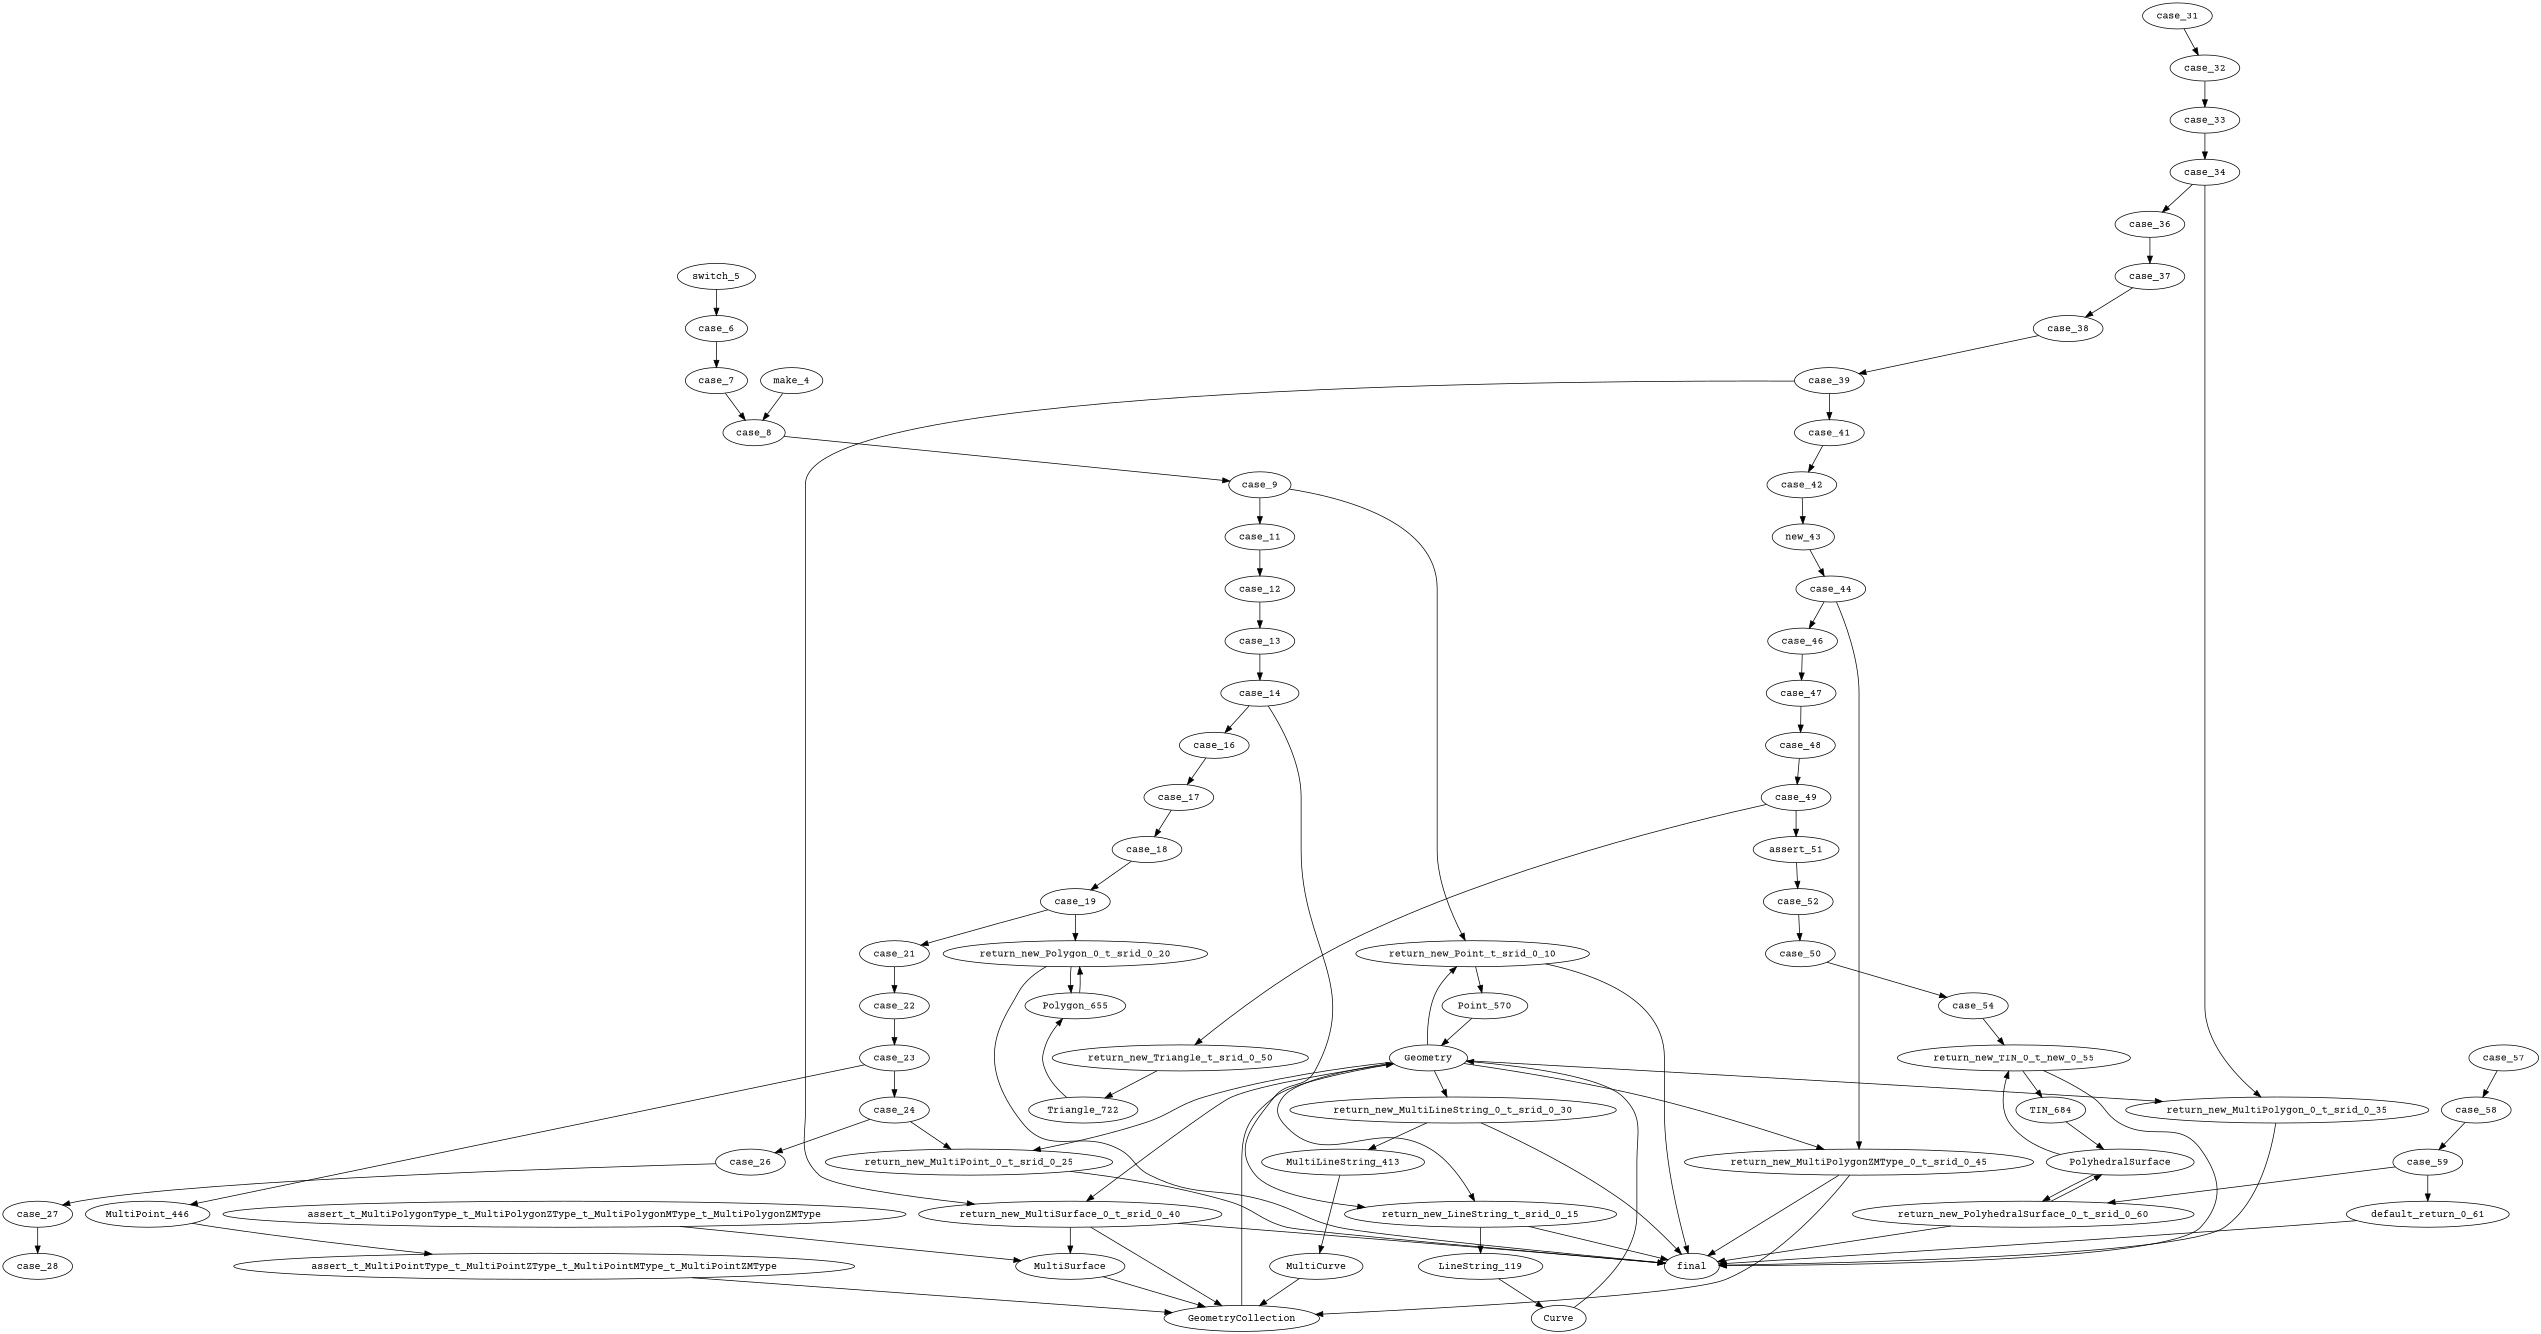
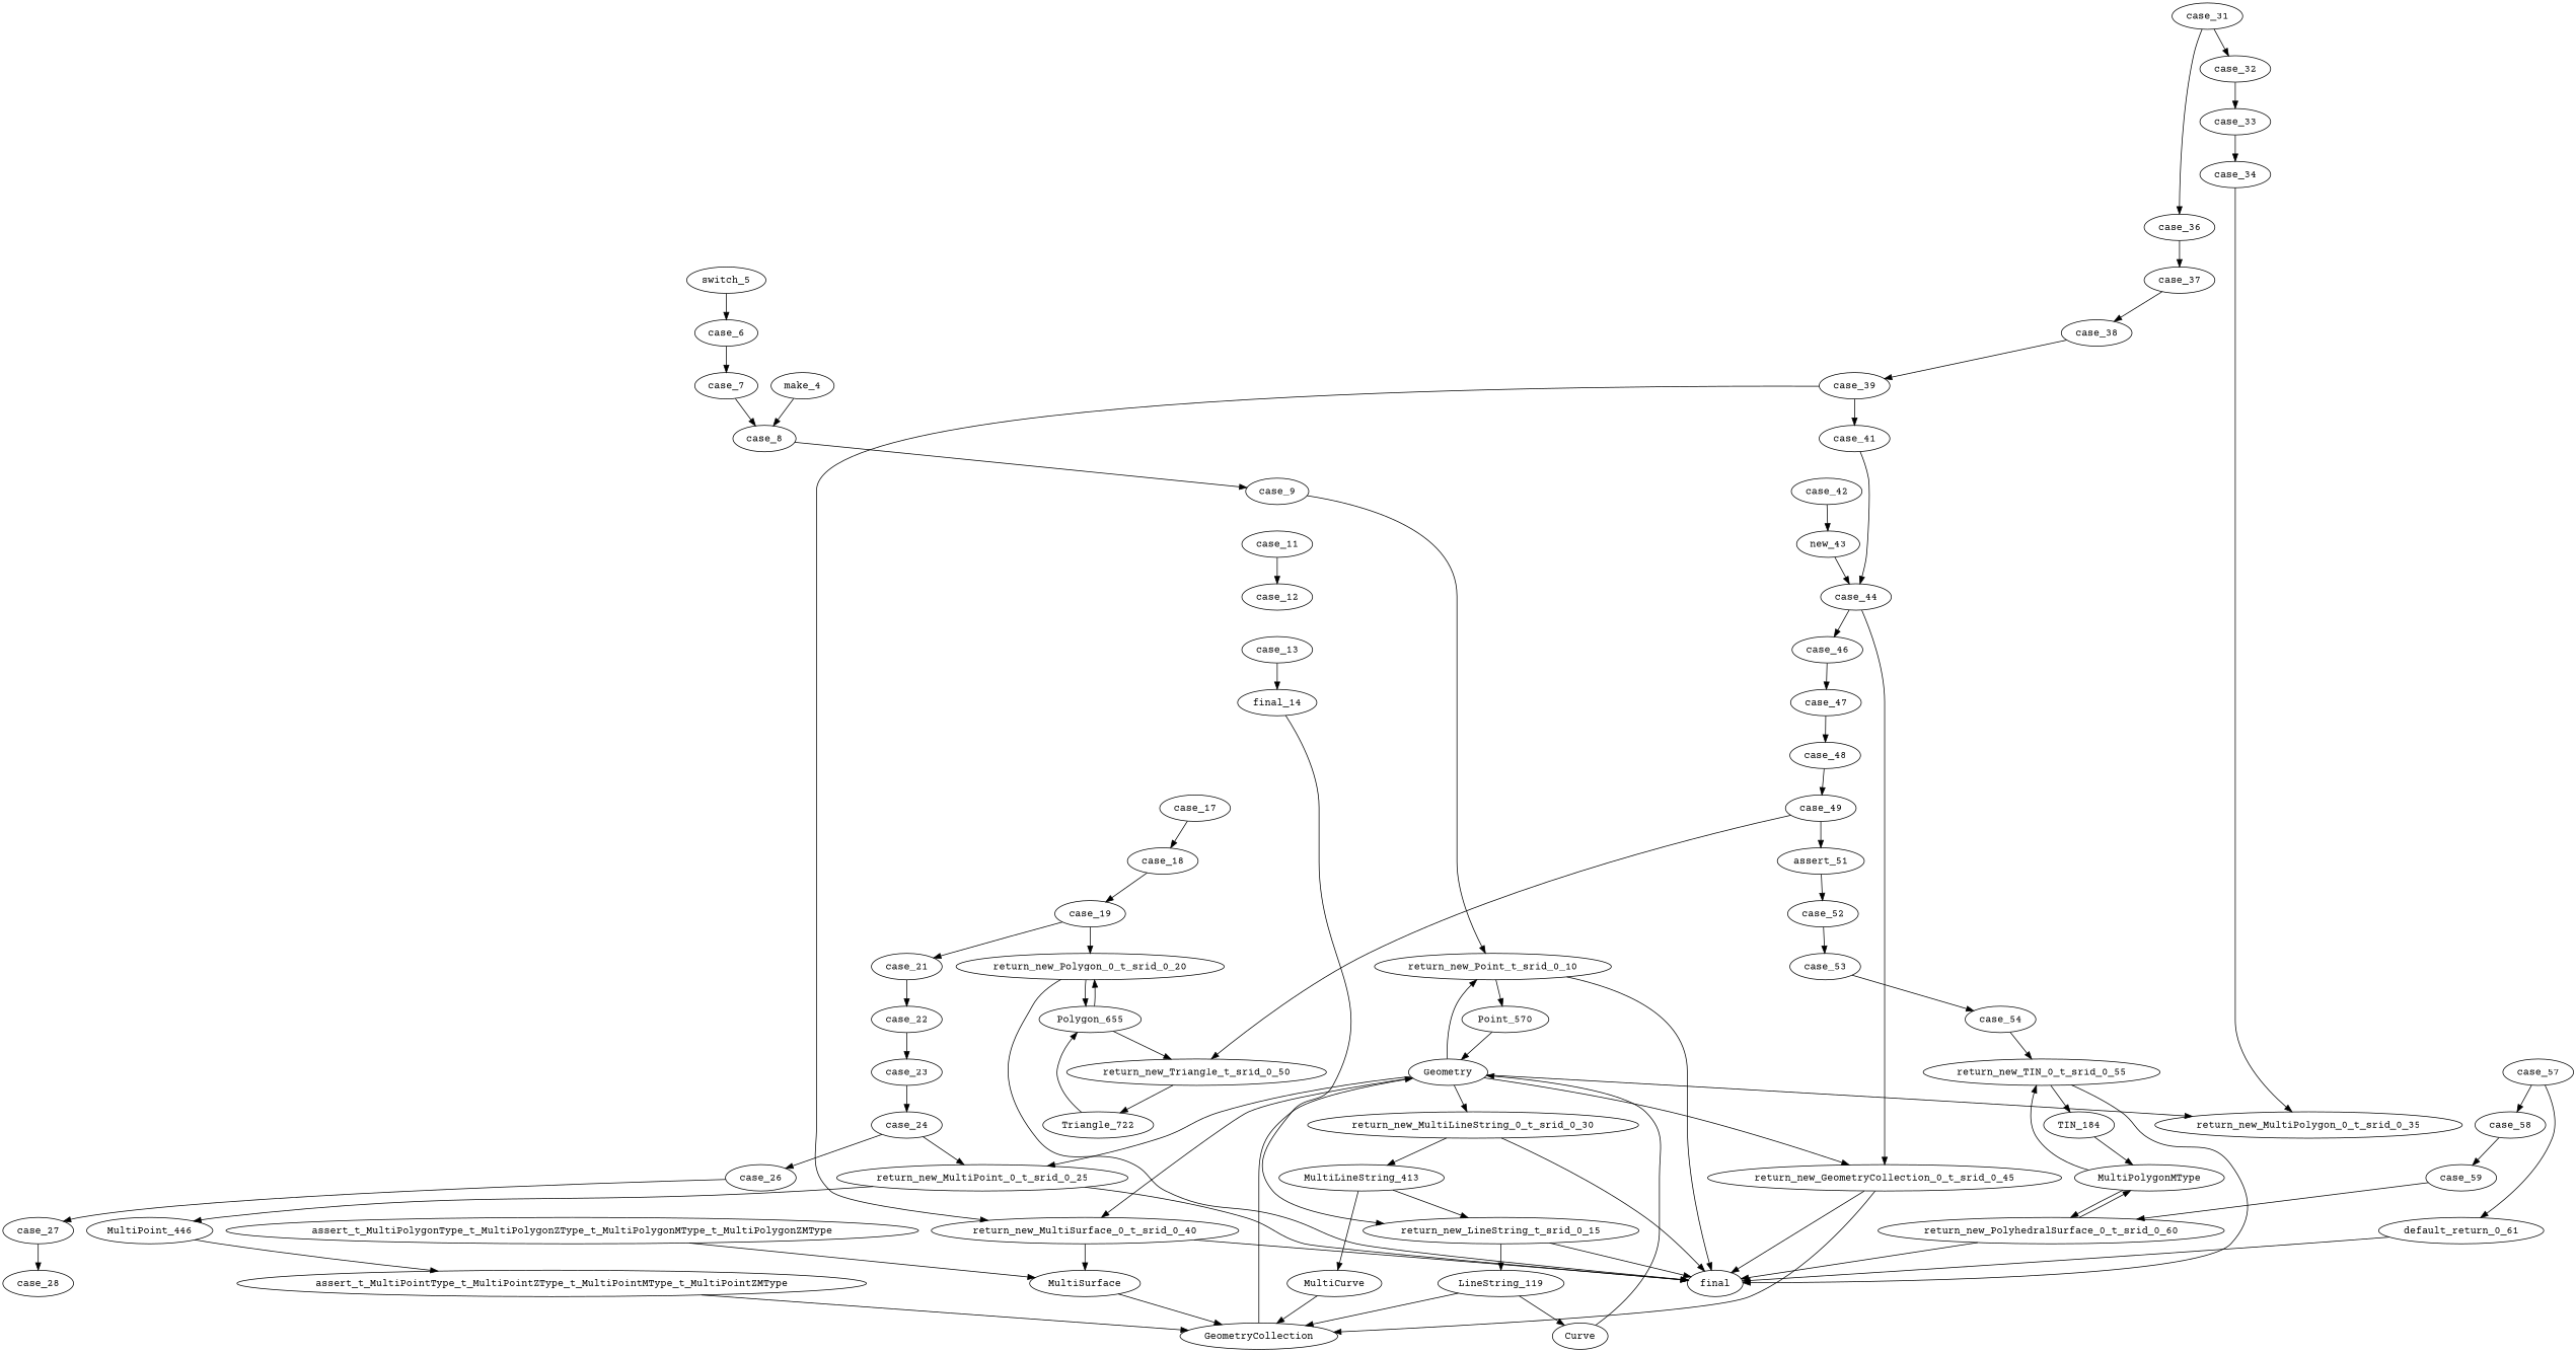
  strict digraph {
    fontname="Courier Prime"
    node [fontname="Courier Prime"]
    edge [fontname="Courier Prime"]
    make_4
    case_8
    switch_5
    case_6
    case_7
    case_9
    return_new_Point_t_srid_0_10
    case_11
    final
    Point_570
    case_12
    Geometry
    case_13
-   case_14
+   case_14 [label=final_14]
    return_new_LineString_t_srid_0_15
-   case_16
    LineString_119
    case_17
    Curve
    case_18
    case_19
    return_new_Polygon_0_t_srid_0_20
    case_21
    Polygon_655
    case_22
    return_new_Triangle_t_srid_0_50
    case_23
    case_24
    return_new_MultiPoint_0_t_srid_0_25
    case_26
    MultiPoint_446
    case_27
    assert_t_MultiPointType_t_MultiPointZType_t_MultiPointMType_t_MultiPointZMType
    case_28
    return_new_MultiLineString_0_t_srid_0_30
    MultiLineString_413
    case_31
    case_32
    MultiCurve
    case_33
    case_34
    return_new_MultiPolygon_0_t_srid_0_35
    case_36
    case_37
    case_38
    case_39
    return_new_MultiSurface_0_t_srid_0_40
    case_41
    GeometryCollection
    MultiSurface
    case_42
    n52 [label=new_43]
    case_44
-   return_new_GeometryCollection_0_t_srid_0_45 [label=return_new_MultiPolygonZMType_0_t_srid_0_45]
+   return_new_GeometryCollection_0_t_srid_0_45
    case_46
    case_47
    case_48
    case_49
    n59 [label=assert_51]
    Triangle_722
    case_52
-   case_53 [label=case_50]
+   case_53
    case_54
-   return_new_TIN_0_t_srid_0_55 [label=return_new_TIN_0_t_new_0_55]
-   TIN_684
-   PolyhedralSurface
+   return_new_TIN_0_t_srid_0_55
+   TIN_684 [label=TIN_184]
+   PolyhedralSurface [label=MultiPolygonMType]
    case_57
    case_58
    case_59
    return_new_PolyhedralSurface_0_t_srid_0_60
    default_return_0_61
    assert_t_MultiPolygonType_t_MultiPolygonZType_t_MultiPolygonMType_t_MultiPolygonZMType
    make_4 -> case_8
    case_8 -> case_9
    switch_5 -> case_6
    case_6 -> case_7
    case_7 -> case_8
    case_9 -> return_new_Point_t_srid_0_10
-   case_9 -> case_11
    return_new_Point_t_srid_0_10 -> final
    return_new_Point_t_srid_0_10 -> Point_570
    case_11 -> case_12
    Point_570 -> Geometry
-   case_12 -> case_13
    Geometry -> return_new_Point_t_srid_0_10
-   Geometry -> return_new_LineString_t_srid_0_15
+   MultiLineString_413 -> return_new_LineString_t_srid_0_15
    Geometry -> return_new_MultiPoint_0_t_srid_0_25
    Geometry -> return_new_MultiLineString_0_t_srid_0_30
    Geometry -> return_new_MultiPolygon_0_t_srid_0_35
    Geometry -> return_new_MultiSurface_0_t_srid_0_40
    Geometry -> return_new_GeometryCollection_0_t_srid_0_45
    case_13 -> case_14
    case_14 -> return_new_LineString_t_srid_0_15
-   case_14 -> case_16
    return_new_LineString_t_srid_0_15 -> final
    return_new_LineString_t_srid_0_15 -> LineString_119
-   case_16 -> case_17
    LineString_119 -> Curve
    case_17 -> case_18
    Curve -> Geometry
    case_18 -> case_19
    case_19 -> return_new_Polygon_0_t_srid_0_20
    case_19 -> case_21
    return_new_Polygon_0_t_srid_0_20 -> final
    return_new_Polygon_0_t_srid_0_20 -> Polygon_655
    case_21 -> case_22
    Polygon_655 -> return_new_Polygon_0_t_srid_0_20
+   Polygon_655 -> return_new_Triangle_t_srid_0_50
    case_22 -> case_23
    return_new_Triangle_t_srid_0_50 -> Triangle_722
    case_23 -> case_24
    case_24 -> return_new_MultiPoint_0_t_srid_0_25
    case_24 -> case_26
    return_new_MultiPoint_0_t_srid_0_25 -> final
-   case_23 -> MultiPoint_446
+   return_new_MultiPoint_0_t_srid_0_25 -> MultiPoint_446
    case_26 -> case_27
    MultiPoint_446 -> assert_t_MultiPointType_t_MultiPointZType_t_MultiPointMType_t_MultiPointZMType
    case_27 -> case_28
    assert_t_MultiPointType_t_MultiPointZType_t_MultiPointMType_t_MultiPointZMType -> GeometryCollection
    return_new_MultiLineString_0_t_srid_0_30 -> final
    return_new_MultiLineString_0_t_srid_0_30 -> MultiLineString_413
    MultiLineString_413 -> MultiCurve
    case_31 -> case_32
    case_32 -> case_33
    MultiCurve -> GeometryCollection
    case_33 -> case_34
    case_34 -> return_new_MultiPolygon_0_t_srid_0_35
-   case_34 -> case_36
-   return_new_MultiPolygon_0_t_srid_0_35 -> final
+   case_31 -> case_36
    case_36 -> case_37
    case_37 -> case_38
    case_38 -> case_39
    case_39 -> return_new_MultiSurface_0_t_srid_0_40
    case_39 -> case_41
    return_new_MultiSurface_0_t_srid_0_40 -> final
-   return_new_MultiSurface_0_t_srid_0_40 -> GeometryCollection
+   LineString_119 -> GeometryCollection
    return_new_MultiSurface_0_t_srid_0_40 -> MultiSurface
-   case_41 -> case_42
+   case_41 -> case_44
    GeometryCollection -> Geometry
    MultiSurface -> GeometryCollection
    case_42 -> n52
    n52 -> case_44
    case_44 -> return_new_GeometryCollection_0_t_srid_0_45
    case_44 -> case_46
    return_new_GeometryCollection_0_t_srid_0_45 -> final
    return_new_GeometryCollection_0_t_srid_0_45 -> GeometryCollection
    case_46 -> case_47
    case_47 -> case_48
    case_48 -> case_49
    case_49 -> return_new_Triangle_t_srid_0_50
    case_49 -> n59
    n59 -> case_52
    Triangle_722 -> Polygon_655
    case_52 -> case_53
    case_53 -> case_54
    case_54 -> return_new_TIN_0_t_srid_0_55
    return_new_TIN_0_t_srid_0_55 -> final
    return_new_TIN_0_t_srid_0_55 -> TIN_684
    TIN_684 -> PolyhedralSurface
    PolyhedralSurface -> return_new_TIN_0_t_srid_0_55
    PolyhedralSurface -> return_new_PolyhedralSurface_0_t_srid_0_60
    case_57 -> case_58
    case_58 -> case_59
    case_59 -> return_new_PolyhedralSurface_0_t_srid_0_60
-   case_59 -> default_return_0_61
+   case_57 -> default_return_0_61
    return_new_PolyhedralSurface_0_t_srid_0_60 -> final
    return_new_PolyhedralSurface_0_t_srid_0_60 -> PolyhedralSurface
    default_return_0_61 -> final
    assert_t_MultiPolygonType_t_MultiPolygonZType_t_MultiPolygonMType_t_MultiPolygonZMType -> MultiSurface
  }
